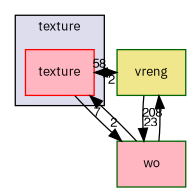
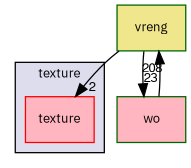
  digraph {
    compound=true
    fontname="IBM Plex Sans"
    node [color=darkgreen fillcolor=lightpink fontname="IBM Plex Sans" fontsize=10 shape=box style=filled]
    edge [fontname="IBM Plex Sans" headlabel=2 labeldistance=1.5 labelfontname=FreeSans labelfontsize=10]
    n1 [color=red label=texture pencolor=black]
    n2 [fillcolor=khaki label=vreng]
    n3 [label=wo]
    subgraph cluster_1 {
      bgcolor="#ddddee"
      fontsize=10
      label=texture
      pencolor=black
      n1
    }
-   n1 -> n2 [headlabel=58]
-   n1 -> n3
    n2 -> n1
    n2 -> n3 [headlabel=23]
-   n3 -> n1 [headlabel=7]
    n3 -> n2 [headlabel=208]
  }
